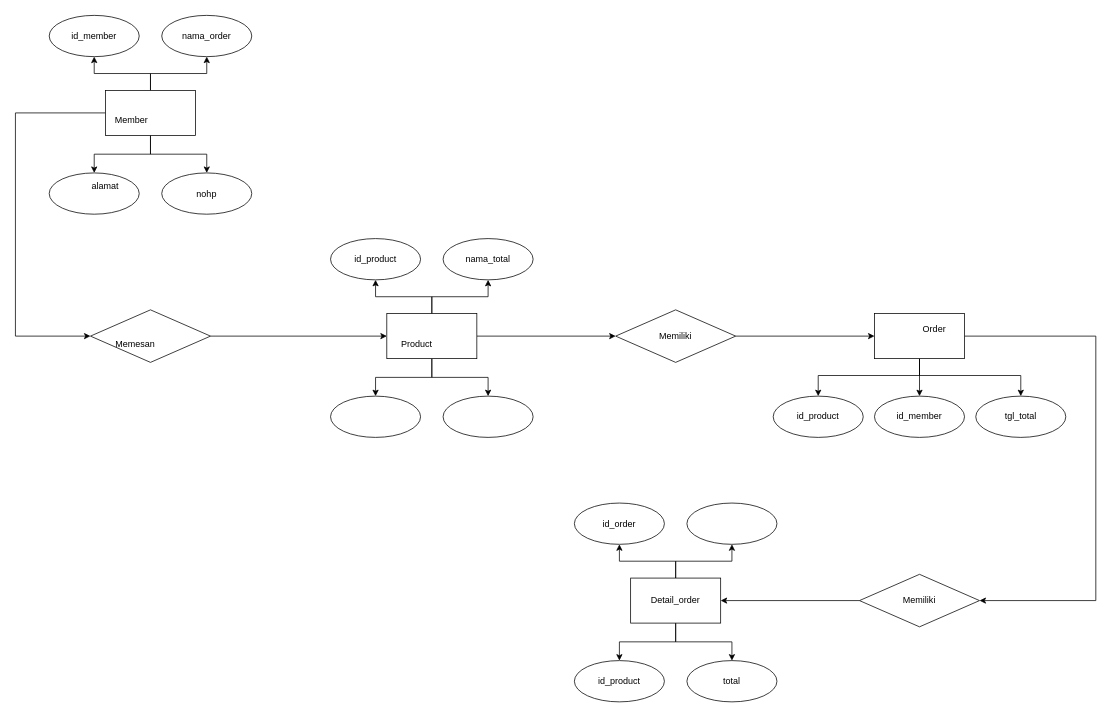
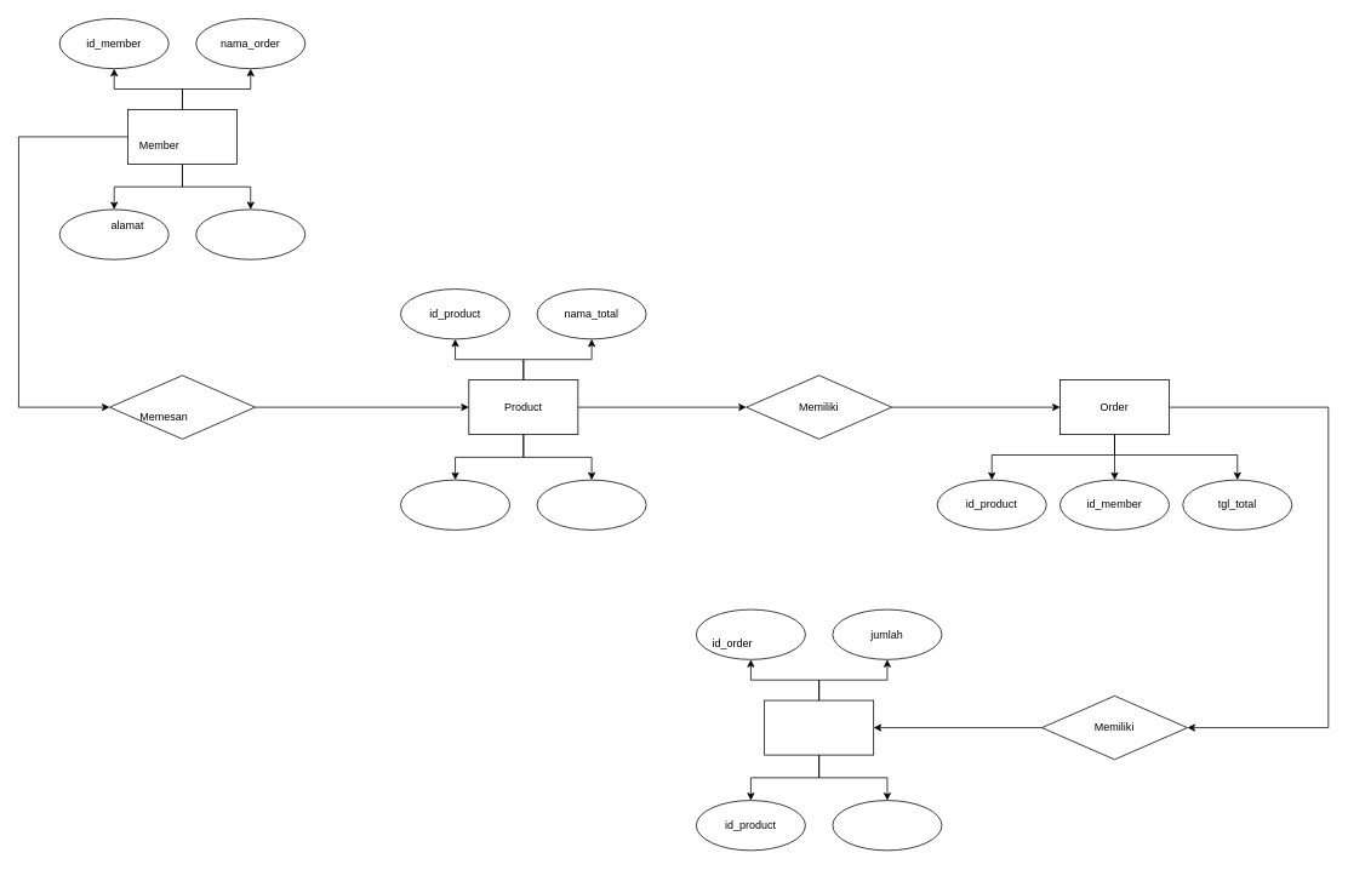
  <mxCell id="0" />
  <mxCell id="1" parent="0" />
  <mxCell id="2" style="edgeStyle=orthogonalEdgeStyle;rounded=0;orthogonalLoop=1;jettySize=auto;html=1;entryX=0.5;entryY=1;entryDx=0;entryDy=0;" edge="1" parent="1" source="7" target="9"><mxGeometry relative="1" as="geometry" /></mxCell>
  <mxCell id="3" style="edgeStyle=orthogonalEdgeStyle;rounded=0;orthogonalLoop=1;jettySize=auto;html=1;entryX=0.5;entryY=1;entryDx=0;entryDy=0;" edge="1" parent="1" source="7" target="11"><mxGeometry relative="1" as="geometry" /></mxCell>
  <mxCell id="4" style="edgeStyle=orthogonalEdgeStyle;rounded=0;orthogonalLoop=1;jettySize=auto;html=1;entryX=0.5;entryY=0;entryDx=0;entryDy=0;" edge="1" parent="1" source="7" target="13"><mxGeometry relative="1" as="geometry" /></mxCell>
  <mxCell id="5" style="edgeStyle=orthogonalEdgeStyle;rounded=0;orthogonalLoop=1;jettySize=auto;html=1;entryX=0.5;entryY=0;entryDx=0;entryDy=0;" edge="1" parent="1" source="7" target="15"><mxGeometry relative="1" as="geometry" /></mxCell>
  <mxCell id="6" style="edgeStyle=orthogonalEdgeStyle;rounded=0;orthogonalLoop=1;jettySize=auto;html=1;entryX=0;entryY=0.5;entryDx=0;entryDy=0;" edge="1" parent="1" source="7" target="18"><mxGeometry relative="1" as="geometry"><Array as="points"><mxPoint x="20" y="150" /><mxPoint x="20" y="448" /></Array></mxGeometry></mxCell>
  <mxCell id="7" value="" style="rounded=0;whiteSpace=wrap;html=1;" vertex="1" parent="1"><mxGeometry x="140" y="120" width="120" height="60" as="geometry" /></mxCell>
  <mxCell id="8" value="Member" style="text;html=1;strokeColor=none;fillColor=none;align=center;verticalAlign=middle;whiteSpace=wrap;rounded=0;" vertex="1" parent="1"><mxGeometry x="145" y="145" width="60" height="30" as="geometry" /></mxCell>
  <mxCell id="9" value="" style="ellipse;whiteSpace=wrap;html=1;" vertex="1" parent="1"><mxGeometry x="65" y="20" width="120" height="55" as="geometry" /></mxCell>
  <mxCell id="10" value="id_member" style="text;html=1;strokeColor=none;fillColor=none;align=center;verticalAlign=middle;whiteSpace=wrap;rounded=0;" vertex="1" parent="1"><mxGeometry x="95" y="32.5" width="60" height="30" as="geometry" /></mxCell>
  <mxCell id="11" value="" style="ellipse;whiteSpace=wrap;html=1;" vertex="1" parent="1"><mxGeometry x="215" y="20" width="120" height="55" as="geometry" /></mxCell>
  <mxCell id="12" value="nama_order" style="text;html=1;strokeColor=none;fillColor=none;align=center;verticalAlign=middle;whiteSpace=wrap;rounded=0;" vertex="1" parent="1"><mxGeometry x="245" y="32.5" width="60" height="30" as="geometry" /></mxCell>
  <mxCell id="13" value="" style="ellipse;whiteSpace=wrap;html=1;" vertex="1" parent="1"><mxGeometry x="65" y="230" width="120" height="55" as="geometry" /></mxCell>
  <mxCell id="14" value="alamat" style="text;html=1;strokeColor=none;fillColor=none;align=center;verticalAlign=middle;whiteSpace=wrap;rounded=0;" vertex="1" parent="1"><mxGeometry x="110" y="232.5" width="60" height="30" as="geometry" /></mxCell>
  <mxCell id="15" value="" style="ellipse;whiteSpace=wrap;html=1;" vertex="1" parent="1"><mxGeometry x="215" y="230" width="120" height="55" as="geometry" /></mxCell>
- <mxCell id="16" value="nohp" style="text;html=1;strokeColor=none;fillColor=none;align=center;verticalAlign=middle;whiteSpace=wrap;rounded=0;" vertex="1" parent="1"><mxGeometry x="245" y="242.5" width="60" height="30" as="geometry" /></mxCell>
  <mxCell id="17" style="edgeStyle=orthogonalEdgeStyle;rounded=0;orthogonalLoop=1;jettySize=auto;html=1;entryX=0;entryY=0.5;entryDx=0;entryDy=0;" edge="1" parent="1" source="18" target="25"><mxGeometry relative="1" as="geometry" /></mxCell>
  <mxCell id="18" value="" style="rhombus;whiteSpace=wrap;html=1;" vertex="1" parent="1"><mxGeometry x="120" y="412.5" width="160" height="70" as="geometry" /></mxCell>
  <mxCell id="19" value="Memesan" style="text;html=1;strokeColor=none;fillColor=none;align=center;verticalAlign=middle;whiteSpace=wrap;rounded=0;" vertex="1" parent="1"><mxGeometry x="150" y="442.5" width="60" height="30" as="geometry" /></mxCell>
  <mxCell id="20" style="edgeStyle=orthogonalEdgeStyle;rounded=0;orthogonalLoop=1;jettySize=auto;html=1;entryX=0.5;entryY=1;entryDx=0;entryDy=0;" edge="1" parent="1" source="25" target="27"><mxGeometry relative="1" as="geometry" /></mxCell>
  <mxCell id="21" style="edgeStyle=orthogonalEdgeStyle;rounded=0;orthogonalLoop=1;jettySize=auto;html=1;entryX=0.5;entryY=1;entryDx=0;entryDy=0;" edge="1" parent="1" source="25" target="29"><mxGeometry relative="1" as="geometry" /></mxCell>
  <mxCell id="22" style="edgeStyle=orthogonalEdgeStyle;rounded=0;orthogonalLoop=1;jettySize=auto;html=1;entryX=0.5;entryY=0;entryDx=0;entryDy=0;" edge="1" parent="1" source="25" target="31"><mxGeometry relative="1" as="geometry" /></mxCell>
  <mxCell id="23" style="edgeStyle=orthogonalEdgeStyle;rounded=0;orthogonalLoop=1;jettySize=auto;html=1;entryX=0.5;entryY=0;entryDx=0;entryDy=0;" edge="1" parent="1" source="25" target="32"><mxGeometry relative="1" as="geometry" /></mxCell>
  <mxCell id="24" style="edgeStyle=orthogonalEdgeStyle;rounded=0;orthogonalLoop=1;jettySize=auto;html=1;entryX=0;entryY=0.5;entryDx=0;entryDy=0;" edge="1" parent="1" source="25" target="34"><mxGeometry relative="1" as="geometry" /></mxCell>
  <mxCell id="25" value="" style="rounded=0;whiteSpace=wrap;html=1;" vertex="1" parent="1"><mxGeometry x="515" y="417.5" width="120" height="60" as="geometry" /></mxCell>
- <mxCell id="26" value="Product" style="text;html=1;strokeColor=none;fillColor=none;align=center;verticalAlign=middle;whiteSpace=wrap;rounded=0;" vertex="1" parent="1"><mxGeometry x="525" y="442.5" width="60" height="30" as="geometry" /></mxCell>
+ <mxCell id="26" value="Product" style="text;html=1;strokeColor=none;fillColor=none;align=center;verticalAlign=middle;whiteSpace=wrap;rounded=0;" vertex="1" parent="1"><mxGeometry x="545" y="432.5" width="60" height="30" as="geometry" /></mxCell>
  <mxCell id="27" value="" style="ellipse;whiteSpace=wrap;html=1;" vertex="1" parent="1"><mxGeometry x="440" y="317.5" width="120" height="55" as="geometry" /></mxCell>
  <mxCell id="28" value="id_product" style="text;html=1;strokeColor=none;fillColor=none;align=center;verticalAlign=middle;whiteSpace=wrap;rounded=0;" vertex="1" parent="1"><mxGeometry x="470" y="330" width="60" height="30" as="geometry" /></mxCell>
  <mxCell id="29" value="" style="ellipse;whiteSpace=wrap;html=1;" vertex="1" parent="1"><mxGeometry x="590" y="317.5" width="120" height="55" as="geometry" /></mxCell>
  <mxCell id="30" value="nama_total" style="text;html=1;strokeColor=none;fillColor=none;align=center;verticalAlign=middle;whiteSpace=wrap;rounded=0;" vertex="1" parent="1"><mxGeometry x="620" y="330" width="60" height="30" as="geometry" /></mxCell>
  <mxCell id="31" value="" style="ellipse;whiteSpace=wrap;html=1;" vertex="1" parent="1"><mxGeometry x="440" y="527.5" width="120" height="55" as="geometry" /></mxCell>
  <mxCell id="32" value="" style="ellipse;whiteSpace=wrap;html=1;" vertex="1" parent="1"><mxGeometry x="590" y="527.5" width="120" height="55" as="geometry" /></mxCell>
  <mxCell id="33" style="edgeStyle=orthogonalEdgeStyle;rounded=0;orthogonalLoop=1;jettySize=auto;html=1;entryX=0;entryY=0.5;entryDx=0;entryDy=0;" edge="1" parent="1" source="34" target="40"><mxGeometry relative="1" as="geometry" /></mxCell>
  <mxCell id="34" value="" style="rhombus;whiteSpace=wrap;html=1;" vertex="1" parent="1"><mxGeometry x="820" y="412.5" width="160" height="70" as="geometry" /></mxCell>
  <mxCell id="35" value="Memiliki" style="text;html=1;strokeColor=none;fillColor=none;align=center;verticalAlign=middle;whiteSpace=wrap;rounded=0;" vertex="1" parent="1"><mxGeometry x="870" y="432.5" width="60" height="30" as="geometry" /></mxCell>
  <mxCell id="36" style="edgeStyle=orthogonalEdgeStyle;rounded=0;orthogonalLoop=1;jettySize=auto;html=1;entryX=0.5;entryY=0;entryDx=0;entryDy=0;" edge="1" parent="1" source="40" target="46"><mxGeometry relative="1" as="geometry" /></mxCell>
  <mxCell id="37" style="edgeStyle=orthogonalEdgeStyle;rounded=0;orthogonalLoop=1;jettySize=auto;html=1;entryX=0.5;entryY=0;entryDx=0;entryDy=0;" edge="1" parent="1" source="40" target="42"><mxGeometry relative="1" as="geometry"><Array as="points"><mxPoint x="1225" y="500" /><mxPoint x="1090" y="500" /></Array></mxGeometry></mxCell>
  <mxCell id="38" style="edgeStyle=orthogonalEdgeStyle;rounded=0;orthogonalLoop=1;jettySize=auto;html=1;entryX=0.5;entryY=0;entryDx=0;entryDy=0;" edge="1" parent="1" source="40" target="44"><mxGeometry relative="1" as="geometry"><Array as="points"><mxPoint x="1225" y="500" /><mxPoint x="1360" y="500" /></Array></mxGeometry></mxCell>
  <mxCell id="39" style="edgeStyle=orthogonalEdgeStyle;rounded=0;orthogonalLoop=1;jettySize=auto;html=1;entryX=1;entryY=0.5;entryDx=0;entryDy=0;" edge="1" parent="1" source="40" target="49"><mxGeometry relative="1" as="geometry"><Array as="points"><mxPoint x="1460" y="447" /><mxPoint x="1460" y="800" /></Array></mxGeometry></mxCell>
  <mxCell id="40" value="" style="rounded=0;whiteSpace=wrap;html=1;" vertex="1" parent="1"><mxGeometry x="1165" y="417.5" width="120" height="60" as="geometry" /></mxCell>
- <mxCell id="41" value="Order" style="text;html=1;strokeColor=none;fillColor=none;align=center;verticalAlign=middle;whiteSpace=wrap;rounded=0;" vertex="1" parent="1"><mxGeometry x="1215" y="422.5" width="60" height="30" as="geometry" /></mxCell>
+ <mxCell id="41" value="Order" style="text;html=1;strokeColor=none;fillColor=none;align=center;verticalAlign=middle;whiteSpace=wrap;rounded=0;" vertex="1" parent="1"><mxGeometry x="1195" y="432.5" width="60" height="30" as="geometry" /></mxCell>
  <mxCell id="42" value="" style="ellipse;whiteSpace=wrap;html=1;" vertex="1" parent="1"><mxGeometry x="1030" y="527.5" width="120" height="55" as="geometry" /></mxCell>
  <mxCell id="43" value="id_product" style="text;html=1;strokeColor=none;fillColor=none;align=center;verticalAlign=middle;whiteSpace=wrap;rounded=0;" vertex="1" parent="1"><mxGeometry x="1060" y="540" width="60" height="30" as="geometry" /></mxCell>
  <mxCell id="44" value="" style="ellipse;whiteSpace=wrap;html=1;" vertex="1" parent="1"><mxGeometry x="1300" y="527.5" width="120" height="55" as="geometry" /></mxCell>
  <mxCell id="45" value="tgl_total" style="text;html=1;strokeColor=none;fillColor=none;align=center;verticalAlign=middle;whiteSpace=wrap;rounded=0;" vertex="1" parent="1"><mxGeometry x="1330" y="540" width="60" height="30" as="geometry" /></mxCell>
  <mxCell id="46" value="" style="ellipse;whiteSpace=wrap;html=1;" vertex="1" parent="1"><mxGeometry x="1165" y="527.5" width="120" height="55" as="geometry" /></mxCell>
  <mxCell id="47" value="id_member" style="text;html=1;strokeColor=none;fillColor=none;align=center;verticalAlign=middle;whiteSpace=wrap;rounded=0;" vertex="1" parent="1"><mxGeometry x="1195" y="540" width="60" height="30" as="geometry" /></mxCell>
  <mxCell id="48" style="edgeStyle=orthogonalEdgeStyle;rounded=0;orthogonalLoop=1;jettySize=auto;html=1;entryX=1;entryY=0.5;entryDx=0;entryDy=0;" edge="1" parent="1" source="49" target="55"><mxGeometry relative="1" as="geometry" /></mxCell>
  <mxCell id="49" value="" style="rhombus;whiteSpace=wrap;html=1;" vertex="1" parent="1"><mxGeometry x="1145" y="765" width="160" height="70" as="geometry" /></mxCell>
  <mxCell id="50" value="Memiliki" style="text;html=1;strokeColor=none;fillColor=none;align=center;verticalAlign=middle;whiteSpace=wrap;rounded=0;" vertex="1" parent="1"><mxGeometry x="1195" y="785" width="60" height="30" as="geometry" /></mxCell>
  <mxCell id="51" style="edgeStyle=orthogonalEdgeStyle;rounded=0;orthogonalLoop=1;jettySize=auto;html=1;entryX=0.5;entryY=1;entryDx=0;entryDy=0;" edge="1" parent="1" source="55" target="57"><mxGeometry relative="1" as="geometry" /></mxCell>
  <mxCell id="52" style="edgeStyle=orthogonalEdgeStyle;rounded=0;orthogonalLoop=1;jettySize=auto;html=1;entryX=0.5;entryY=1;entryDx=0;entryDy=0;" edge="1" parent="1" source="55" target="59"><mxGeometry relative="1" as="geometry" /></mxCell>
  <mxCell id="53" style="edgeStyle=orthogonalEdgeStyle;rounded=0;orthogonalLoop=1;jettySize=auto;html=1;entryX=0.5;entryY=0;entryDx=0;entryDy=0;" edge="1" parent="1" source="55" target="63"><mxGeometry relative="1" as="geometry" /></mxCell>
  <mxCell id="54" style="edgeStyle=orthogonalEdgeStyle;rounded=0;orthogonalLoop=1;jettySize=auto;html=1;entryX=0.5;entryY=0;entryDx=0;entryDy=0;" edge="1" parent="1" source="55" target="61"><mxGeometry relative="1" as="geometry" /></mxCell>
  <mxCell id="55" value="" style="rounded=0;whiteSpace=wrap;html=1;" vertex="1" parent="1"><mxGeometry x="840" y="770" width="120" height="60" as="geometry" /></mxCell>
- <mxCell id="56" value="Detail_order" style="text;html=1;strokeColor=none;fillColor=none;align=center;verticalAlign=middle;whiteSpace=wrap;rounded=0;" vertex="1" parent="1"><mxGeometry x="870" y="785" width="60" height="30" as="geometry" /></mxCell>
  <mxCell id="57" value="" style="ellipse;whiteSpace=wrap;html=1;" vertex="1" parent="1"><mxGeometry x="765" y="670" width="120" height="55" as="geometry" /></mxCell>
- <mxCell id="58" value="id_order" style="text;html=1;strokeColor=none;fillColor=none;align=center;verticalAlign=middle;whiteSpace=wrap;rounded=0;" vertex="1" parent="1"><mxGeometry x="795" y="682.5" width="60" height="30" as="geometry" /></mxCell>
+ <mxCell id="58" value="id_order" style="text;html=1;strokeColor=none;fillColor=none;align=center;verticalAlign=middle;whiteSpace=wrap;rounded=0;" vertex="1" parent="1"><mxGeometry x="775" y="692.5" width="60" height="30" as="geometry" /></mxCell>
  <mxCell id="59" value="" style="ellipse;whiteSpace=wrap;html=1;" vertex="1" parent="1"><mxGeometry x="915" y="670" width="120" height="55" as="geometry" /></mxCell>
+ <mxCell id="60" value="jumlah" style="text;html=1;strokeColor=none;fillColor=none;align=center;verticalAlign=middle;whiteSpace=wrap;rounded=0;" vertex="1" parent="1"><mxGeometry x="945" y="682.5" width="60" height="30" as="geometry" /></mxCell>
  <mxCell id="61" value="" style="ellipse;whiteSpace=wrap;html=1;" vertex="1" parent="1"><mxGeometry x="765" y="880" width="120" height="55" as="geometry" /></mxCell>
  <mxCell id="62" value="id_product" style="text;html=1;strokeColor=none;fillColor=none;align=center;verticalAlign=middle;whiteSpace=wrap;rounded=0;" vertex="1" parent="1"><mxGeometry x="795" y="892.5" width="60" height="30" as="geometry" /></mxCell>
  <mxCell id="63" value="" style="ellipse;whiteSpace=wrap;html=1;" vertex="1" parent="1"><mxGeometry x="915" y="880" width="120" height="55" as="geometry" /></mxCell>
- <mxCell id="64" value="total" style="text;html=1;strokeColor=none;fillColor=none;align=center;verticalAlign=middle;whiteSpace=wrap;rounded=0;" vertex="1" parent="1"><mxGeometry x="945" y="892.5" width="60" height="30" as="geometry" /></mxCell>
